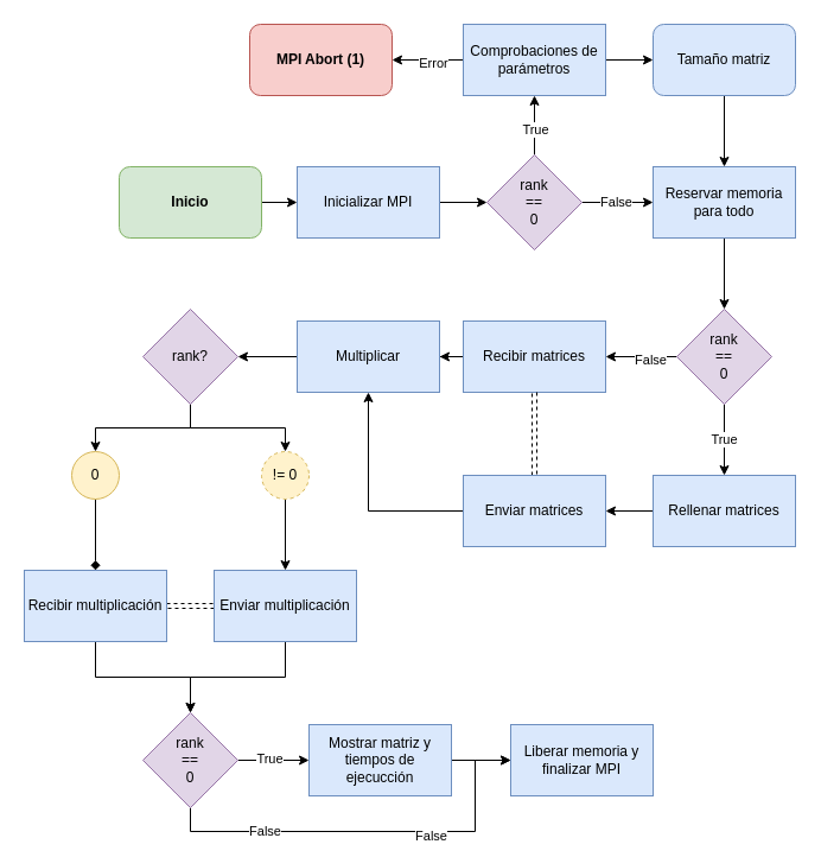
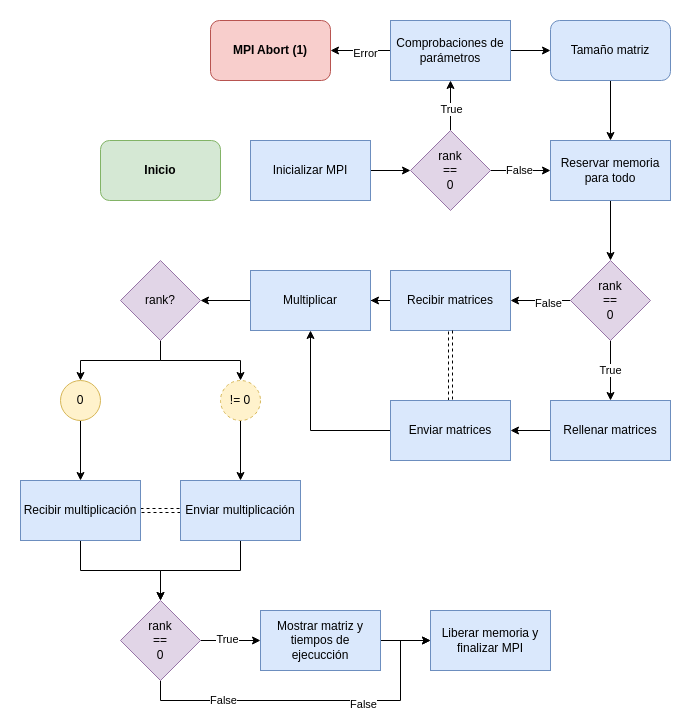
  <mxCell id="0" />
  <mxCell id="1" parent="0" />
- <mxCell id="2" value="" style="edgeStyle=orthogonalEdgeStyle;rounded=0;orthogonalLoop=1;jettySize=auto;html=1;" parent="1" source="3" target="5" edge="1"><mxGeometry relative="1" as="geometry" /></mxCell>
  <mxCell id="3" value="&lt;b&gt;Inicio&lt;/b&gt;" style="rounded=1;whiteSpace=wrap;html=1;fillColor=#d5e8d4;strokeColor=#82b366;" parent="1" vertex="1"><mxGeometry x="100" y="140" width="120" height="60" as="geometry" /></mxCell>
  <mxCell id="4" value="" style="edgeStyle=orthogonalEdgeStyle;rounded=0;orthogonalLoop=1;jettySize=auto;html=1;" parent="1" source="5" target="10" edge="1"><mxGeometry relative="1" as="geometry" /></mxCell>
  <mxCell id="5" value="Inicializar MPI" style="rounded=0;whiteSpace=wrap;html=1;fillColor=#dae8fc;strokeColor=#6c8ebf;" parent="1" vertex="1"><mxGeometry x="250" y="140" width="120" height="60" as="geometry" /></mxCell>
  <mxCell id="6" value="" style="edgeStyle=orthogonalEdgeStyle;rounded=0;orthogonalLoop=1;jettySize=auto;html=1;" parent="1" source="10" target="14" edge="1"><mxGeometry relative="1" as="geometry" /></mxCell>
  <mxCell id="7" value="True" style="edgeLabel;html=1;align=center;verticalAlign=middle;resizable=0;points=[];" parent="6" vertex="1" connectable="0"><mxGeometry x="-0.12" relative="1" as="geometry"><mxPoint as="offset" /></mxGeometry></mxCell>
  <mxCell id="8" value="" style="edgeStyle=orthogonalEdgeStyle;rounded=0;orthogonalLoop=1;jettySize=auto;html=1;" parent="1" source="10" target="18" edge="1"><mxGeometry relative="1" as="geometry" /></mxCell>
  <mxCell id="9" value="False" style="edgeLabel;html=1;align=center;verticalAlign=middle;resizable=0;points=[];" parent="8" vertex="1" connectable="0"><mxGeometry x="-0.067" y="1" relative="1" as="geometry"><mxPoint as="offset" /></mxGeometry></mxCell>
  <mxCell id="10" value="rank&lt;br&gt;==&lt;br&gt;0" style="rhombus;whiteSpace=wrap;html=1;fillColor=#e1d5e7;strokeColor=#9673a6;" parent="1" vertex="1"><mxGeometry x="410" y="130" width="80" height="80" as="geometry" /></mxCell>
  <mxCell id="11" value="" style="edgeStyle=orthogonalEdgeStyle;rounded=0;orthogonalLoop=1;jettySize=auto;html=1;" parent="1" source="14" target="16" edge="1"><mxGeometry relative="1" as="geometry" /></mxCell>
  <mxCell id="12" value="" style="edgeStyle=orthogonalEdgeStyle;rounded=0;orthogonalLoop=1;jettySize=auto;html=1;entryX=1;entryY=0.5;entryDx=0;entryDy=0;" parent="1" source="14" target="51" edge="1"><mxGeometry relative="1" as="geometry"><mxPoint x="340" y="50" as="targetPoint" /></mxGeometry></mxCell>
  <mxCell id="13" value="Error" style="edgeLabel;html=1;align=center;verticalAlign=middle;resizable=0;points=[];" parent="12" vertex="1" connectable="0"><mxGeometry x="-0.125" y="2" relative="1" as="geometry"><mxPoint as="offset" /></mxGeometry></mxCell>
  <mxCell id="14" value="Comprobaciones de parámetros" style="rounded=0;whiteSpace=wrap;html=1;fillColor=#dae8fc;strokeColor=#6c8ebf;" parent="1" vertex="1"><mxGeometry x="390" y="20" width="120" height="60" as="geometry" /></mxCell>
  <mxCell id="15" value="" style="edgeStyle=orthogonalEdgeStyle;rounded=0;orthogonalLoop=1;jettySize=auto;html=1;" parent="1" source="16" target="18" edge="1"><mxGeometry relative="1" as="geometry" /></mxCell>
  <mxCell id="16" value="Tamaño matriz" style="whiteSpace=wrap;html=1;fillColor=#dae8fc;strokeColor=#6c8ebf;rounded=1;" parent="1" vertex="1"><mxGeometry x="550" y="20" width="120" height="60" as="geometry" /></mxCell>
  <mxCell id="17" value="" style="edgeStyle=orthogonalEdgeStyle;rounded=0;orthogonalLoop=1;jettySize=auto;html=1;" parent="1" source="18" target="23" edge="1"><mxGeometry relative="1" as="geometry" /></mxCell>
  <mxCell id="18" value="Reservar memoria para todo" style="whiteSpace=wrap;html=1;fillColor=#dae8fc;strokeColor=#6c8ebf;" parent="1" vertex="1"><mxGeometry x="550" y="140" width="120" height="60" as="geometry" /></mxCell>
  <mxCell id="19" value="" style="edgeStyle=orthogonalEdgeStyle;rounded=0;orthogonalLoop=1;jettySize=auto;html=1;" parent="1" source="23" target="25" edge="1"><mxGeometry relative="1" as="geometry" /></mxCell>
  <mxCell id="20" value="True" style="edgeLabel;html=1;align=center;verticalAlign=middle;resizable=0;points=[];" parent="19" vertex="1" connectable="0"><mxGeometry x="-0.033" y="-1" relative="1" as="geometry"><mxPoint as="offset" /></mxGeometry></mxCell>
  <mxCell id="21" value="" style="edgeStyle=orthogonalEdgeStyle;rounded=0;orthogonalLoop=1;jettySize=auto;html=1;" parent="1" source="23" target="27" edge="1"><mxGeometry relative="1" as="geometry" /></mxCell>
  <mxCell id="22" value="False" style="edgeLabel;html=1;align=center;verticalAlign=middle;resizable=0;points=[];" parent="21" vertex="1" connectable="0"><mxGeometry x="-0.233" y="2" relative="1" as="geometry"><mxPoint as="offset" /></mxGeometry></mxCell>
  <mxCell id="23" value="rank&lt;br&gt;==&lt;br&gt;0" style="rhombus;whiteSpace=wrap;html=1;fillColor=#e1d5e7;strokeColor=#9673a6;" parent="1" vertex="1"><mxGeometry x="570" y="260" width="80" height="80" as="geometry" /></mxCell>
  <mxCell id="24" value="" style="edgeStyle=orthogonalEdgeStyle;rounded=0;orthogonalLoop=1;jettySize=auto;html=1;" parent="1" source="25" target="30" edge="1"><mxGeometry relative="1" as="geometry" /></mxCell>
  <mxCell id="25" value="Rellenar matrices" style="whiteSpace=wrap;html=1;fillColor=#dae8fc;strokeColor=#6c8ebf;" parent="1" vertex="1"><mxGeometry x="550" y="400" width="120" height="60" as="geometry" /></mxCell>
  <mxCell id="26" value="" style="edgeStyle=orthogonalEdgeStyle;rounded=0;orthogonalLoop=1;jettySize=auto;html=1;" parent="1" source="27" target="32" edge="1"><mxGeometry relative="1" as="geometry" /></mxCell>
  <mxCell id="27" value="Recibir matrices" style="whiteSpace=wrap;html=1;fillColor=#dae8fc;strokeColor=#6c8ebf;" parent="1" vertex="1"><mxGeometry x="390" y="270" width="120" height="60" as="geometry" /></mxCell>
  <mxCell id="28" value="" style="edgeStyle=orthogonalEdgeStyle;rounded=0;orthogonalLoop=1;jettySize=auto;html=1;shape=link;dashed=1;" parent="1" source="30" target="27" edge="1"><mxGeometry relative="1" as="geometry" /></mxCell>
  <mxCell id="29" style="edgeStyle=orthogonalEdgeStyle;rounded=0;orthogonalLoop=1;jettySize=auto;html=1;entryX=0.5;entryY=1;entryDx=0;entryDy=0;" parent="1" source="30" target="32" edge="1"><mxGeometry relative="1" as="geometry" /></mxCell>
  <mxCell id="30" value="Enviar matrices" style="whiteSpace=wrap;html=1;fillColor=#dae8fc;strokeColor=#6c8ebf;" parent="1" vertex="1"><mxGeometry x="390" y="400" width="120" height="60" as="geometry" /></mxCell>
  <mxCell id="31" value="" style="edgeStyle=orthogonalEdgeStyle;rounded=0;orthogonalLoop=1;jettySize=auto;html=1;" edge="1" parent="1" source="32" target="54"><mxGeometry relative="1" as="geometry" /></mxCell>
  <mxCell id="32" value="Multiplicar" style="whiteSpace=wrap;html=1;fillColor=#dae8fc;strokeColor=#6c8ebf;" parent="1" vertex="1"><mxGeometry x="250" y="270" width="120" height="60" as="geometry" /></mxCell>
- <mxCell id="33" value="" style="edgeStyle=orthogonalEdgeStyle;rounded=0;orthogonalLoop=1;jettySize=auto;html=1;endArrow=diamond;" parent="1" source="34" target="39" edge="1"><mxGeometry relative="1" as="geometry" /></mxCell>
+ <mxCell id="33" value="" style="edgeStyle=orthogonalEdgeStyle;rounded=0;orthogonalLoop=1;jettySize=auto;html=1;" parent="1" source="34" target="39" edge="1"><mxGeometry relative="1" as="geometry" /></mxCell>
  <mxCell id="34" value="0" style="ellipse;whiteSpace=wrap;html=1;aspect=fixed;fillColor=#fff2cc;strokeColor=#d6b656;" parent="1" vertex="1"><mxGeometry x="60" y="380" width="40" height="40" as="geometry" /></mxCell>
  <mxCell id="35" value="" style="edgeStyle=orthogonalEdgeStyle;rounded=0;orthogonalLoop=1;jettySize=auto;html=1;" parent="1" source="36" target="41" edge="1"><mxGeometry relative="1" as="geometry" /></mxCell>
  <mxCell id="36" value="!= 0" style="ellipse;whiteSpace=wrap;html=1;aspect=fixed;fillColor=#fff2cc;strokeColor=#d6b656;dashed=1;" parent="1" vertex="1"><mxGeometry x="220" y="380" width="40" height="40" as="geometry" /></mxCell>
  <mxCell id="37" value="" style="edgeStyle=orthogonalEdgeStyle;rounded=0;orthogonalLoop=1;jettySize=auto;html=1;shape=link;dashed=1;" parent="1" source="39" target="41" edge="1"><mxGeometry relative="1" as="geometry" /></mxCell>
  <mxCell id="38" style="edgeStyle=orthogonalEdgeStyle;rounded=0;orthogonalLoop=1;jettySize=auto;html=1;entryX=0.5;entryY=0;entryDx=0;entryDy=0;" parent="1" source="39" target="47" edge="1"><mxGeometry relative="1" as="geometry" /></mxCell>
  <mxCell id="39" value="Recibir multiplicación" style="whiteSpace=wrap;html=1;fillColor=#dae8fc;strokeColor=#6c8ebf;" parent="1" vertex="1"><mxGeometry x="20" y="480" width="120" height="60" as="geometry" /></mxCell>
  <mxCell id="40" style="edgeStyle=orthogonalEdgeStyle;rounded=0;orthogonalLoop=1;jettySize=auto;html=1;entryX=0.5;entryY=0;entryDx=0;entryDy=0;" parent="1" source="41" target="47" edge="1"><mxGeometry relative="1" as="geometry" /></mxCell>
  <mxCell id="41" value="Enviar multiplicación" style="whiteSpace=wrap;html=1;fillColor=#dae8fc;strokeColor=#6c8ebf;" parent="1" vertex="1"><mxGeometry x="180" y="480" width="120" height="60" as="geometry" /></mxCell>
  <mxCell id="42" value="" style="edgeStyle=orthogonalEdgeStyle;rounded=0;orthogonalLoop=1;jettySize=auto;html=1;" parent="1" source="47" target="49" edge="1"><mxGeometry relative="1" as="geometry" /></mxCell>
  <mxCell id="43" value="True" style="edgeLabel;html=1;align=center;verticalAlign=middle;resizable=0;points=[];" parent="42" vertex="1" connectable="0"><mxGeometry x="-0.139" y="2" relative="1" as="geometry"><mxPoint as="offset" /></mxGeometry></mxCell>
  <mxCell id="44" value="" style="edgeStyle=orthogonalEdgeStyle;rounded=0;orthogonalLoop=1;jettySize=auto;html=1;exitX=0.5;exitY=1;exitDx=0;exitDy=0;entryX=0;entryY=0.5;entryDx=0;entryDy=0;" parent="1" source="47" target="50" edge="1"><mxGeometry relative="1" as="geometry"><Array as="points"><mxPoint x="160" y="700" /><mxPoint x="400" y="700" /><mxPoint x="400" y="640" /></Array></mxGeometry></mxCell>
  <mxCell id="45" value="False" style="edgeLabel;html=1;align=center;verticalAlign=middle;resizable=0;points=[];" parent="44" vertex="1" connectable="0"><mxGeometry x="-0.533" y="1" relative="1" as="geometry"><mxPoint as="offset" /></mxGeometry></mxCell>
  <mxCell id="46" value="False" style="edgeLabel;html=1;align=center;verticalAlign=middle;resizable=0;points=[];" parent="44" vertex="1" connectable="0"><mxGeometry x="0.267" y="-3" relative="1" as="geometry"><mxPoint as="offset" /></mxGeometry></mxCell>
  <mxCell id="47" value="rank&lt;br&gt;==&lt;br&gt;0" style="rhombus;whiteSpace=wrap;html=1;fillColor=#e1d5e7;strokeColor=#9673a6;" parent="1" vertex="1"><mxGeometry x="120" y="600" width="80" height="80" as="geometry" /></mxCell>
  <mxCell id="48" value="" style="edgeStyle=orthogonalEdgeStyle;rounded=0;orthogonalLoop=1;jettySize=auto;html=1;" parent="1" source="49" target="50" edge="1"><mxGeometry relative="1" as="geometry" /></mxCell>
  <mxCell id="49" value="Mostrar matriz y tiempos de ejecucción" style="whiteSpace=wrap;html=1;fillColor=#dae8fc;strokeColor=#6c8ebf;" parent="1" vertex="1"><mxGeometry x="260" y="610" width="120" height="60" as="geometry" /></mxCell>
  <mxCell id="50" value="Liberar memoria y finalizar MPI" style="whiteSpace=wrap;html=1;fillColor=#dae8fc;strokeColor=#6c8ebf;" parent="1" vertex="1"><mxGeometry x="430" y="610" width="120" height="60" as="geometry" /></mxCell>
  <mxCell id="51" value="&lt;b&gt;MPI Abort (1)&lt;/b&gt;" style="rounded=1;whiteSpace=wrap;html=1;fillColor=#f8cecc;strokeColor=#b85450;" parent="1" vertex="1"><mxGeometry x="210" y="20" width="120" height="60" as="geometry" /></mxCell>
  <mxCell id="52" style="edgeStyle=orthogonalEdgeStyle;rounded=0;orthogonalLoop=1;jettySize=auto;html=1;entryX=0.5;entryY=0;entryDx=0;entryDy=0;exitX=0.5;exitY=1;exitDx=0;exitDy=0;" edge="1" parent="1" source="54" target="34"><mxGeometry relative="1" as="geometry" /></mxCell>
  <mxCell id="53" style="edgeStyle=orthogonalEdgeStyle;rounded=0;orthogonalLoop=1;jettySize=auto;html=1;entryX=0.5;entryY=0;entryDx=0;entryDy=0;exitX=0.5;exitY=1;exitDx=0;exitDy=0;" edge="1" parent="1" source="54" target="36"><mxGeometry relative="1" as="geometry" /></mxCell>
  <mxCell id="54" value="rank?" style="rhombus;whiteSpace=wrap;html=1;fillColor=#e1d5e7;strokeColor=#9673a6;" vertex="1" parent="1"><mxGeometry x="120" y="260" width="80" height="80" as="geometry" /></mxCell>
